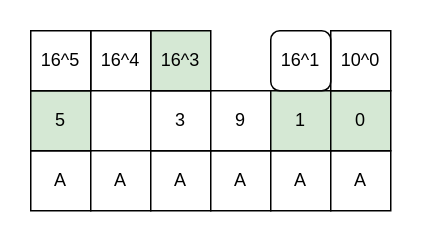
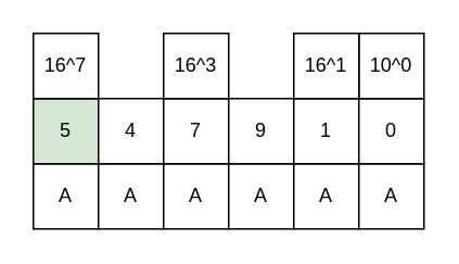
  <mxCell id="0" />
  <mxCell id="1" parent="0" />
  <mxCell id="2" value="A" style="rounded=0;whiteSpace=wrap;html=1;" vertex="1" parent="1"><mxGeometry x="20" y="100" width="40" height="40" as="geometry" /></mxCell>
  <mxCell id="3" value="&lt;span&gt;A&lt;/span&gt;" style="rounded=0;whiteSpace=wrap;html=1;" vertex="1" parent="1"><mxGeometry x="60" y="100" width="40" height="40" as="geometry" /></mxCell>
  <mxCell id="4" value="&lt;span&gt;A&lt;/span&gt;" style="rounded=0;whiteSpace=wrap;html=1;" vertex="1" parent="1"><mxGeometry x="100" y="100" width="40" height="40" as="geometry" /></mxCell>
  <mxCell id="5" value="&lt;span&gt;A&lt;/span&gt;" style="rounded=0;whiteSpace=wrap;html=1;" vertex="1" parent="1"><mxGeometry x="140" y="100" width="40" height="40" as="geometry" /></mxCell>
  <mxCell id="6" value="&lt;span&gt;A&lt;/span&gt;" style="rounded=0;whiteSpace=wrap;html=1;" vertex="1" parent="1"><mxGeometry x="180" y="100" width="40" height="40" as="geometry" /></mxCell>
  <mxCell id="7" value="&lt;span&gt;A&lt;/span&gt;" style="rounded=0;whiteSpace=wrap;html=1;" vertex="1" parent="1"><mxGeometry x="220" y="100" width="40" height="40" as="geometry" /></mxCell>
  <mxCell id="8" value="5" style="rounded=0;whiteSpace=wrap;html=1;fillColor=#d5e8d4;" vertex="1" parent="1"><mxGeometry x="20" y="60" width="40" height="40" as="geometry" /></mxCell>
- <mxCell id="10" value="&lt;span&gt;3&lt;/span&gt;" style="rounded=0;whiteSpace=wrap;html=1;" vertex="1" parent="1"><mxGeometry x="100" y="60" width="40" height="40" as="geometry" /></mxCell>
+ <mxCell id="9" value="&lt;span&gt;4&lt;/span&gt;" style="rounded=0;whiteSpace=wrap;html=1;" vertex="1" parent="1"><mxGeometry x="60" y="60" width="40" height="40" as="geometry" /></mxCell>
+ <mxCell id="10" value="&lt;span&gt;7&lt;/span&gt;" style="rounded=0;whiteSpace=wrap;html=1;" vertex="1" parent="1"><mxGeometry x="100" y="60" width="40" height="40" as="geometry" /></mxCell>
  <mxCell id="11" value="&lt;span&gt;9&lt;/span&gt;" style="rounded=0;whiteSpace=wrap;html=1;" vertex="1" parent="1"><mxGeometry x="140" y="60" width="40" height="40" as="geometry" /></mxCell>
- <mxCell id="12" value="&lt;span&gt;1&lt;/span&gt;" style="rounded=0;whiteSpace=wrap;html=1;fillColor=#d5e8d4;" vertex="1" parent="1"><mxGeometry x="180" y="60" width="40" height="40" as="geometry" /></mxCell>
- <mxCell id="13" value="&lt;span&gt;0&lt;/span&gt;" style="rounded=0;whiteSpace=wrap;html=1;fillColor=#d5e8d4;" vertex="1" parent="1"><mxGeometry x="220" y="60" width="40" height="40" as="geometry" /></mxCell>
+ <mxCell id="12" value="&lt;span&gt;1&lt;/span&gt;" style="rounded=0;whiteSpace=wrap;html=1;" vertex="1" parent="1"><mxGeometry x="180" y="60" width="40" height="40" as="geometry" /></mxCell>
+ <mxCell id="13" value="&lt;span&gt;0&lt;/span&gt;" style="rounded=0;whiteSpace=wrap;html=1;" vertex="1" parent="1"><mxGeometry x="220" y="60" width="40" height="40" as="geometry" /></mxCell>
  <mxCell id="14" value="10^0" style="rounded=0;whiteSpace=wrap;html=1;" vertex="1" parent="1"><mxGeometry x="220" y="20" width="40" height="40" as="geometry" /></mxCell>
- <mxCell id="15" value="16^1" style="whiteSpace=wrap;html=1;rounded=1;" vertex="1" parent="1"><mxGeometry x="180" y="20" width="40" height="40" as="geometry" /></mxCell>
- <mxCell id="16" value="16^3" style="rounded=0;whiteSpace=wrap;html=1;fillColor=#d5e8d4;" vertex="1" parent="1"><mxGeometry x="100" y="20" width="40" height="40" as="geometry" /></mxCell>
- <mxCell id="17" value="16^4" style="rounded=0;whiteSpace=wrap;html=1;" vertex="1" parent="1"><mxGeometry x="60" y="20" width="40" height="40" as="geometry" /></mxCell>
- <mxCell id="18" value="16^5" style="rounded=0;whiteSpace=wrap;html=1;" vertex="1" parent="1"><mxGeometry x="20" y="20" width="40" height="40" as="geometry" /></mxCell>
+ <mxCell id="15" value="16^1" style="rounded=0;whiteSpace=wrap;html=1;" vertex="1" parent="1"><mxGeometry x="180" y="20" width="40" height="40" as="geometry" /></mxCell>
+ <mxCell id="16" value="16^3" style="rounded=0;whiteSpace=wrap;html=1;" vertex="1" parent="1"><mxGeometry x="100" y="20" width="40" height="40" as="geometry" /></mxCell>
+ <mxCell id="18" value="16^7" style="rounded=0;whiteSpace=wrap;html=1;" vertex="1" parent="1"><mxGeometry x="20" y="20" width="40" height="40" as="geometry" /></mxCell>
